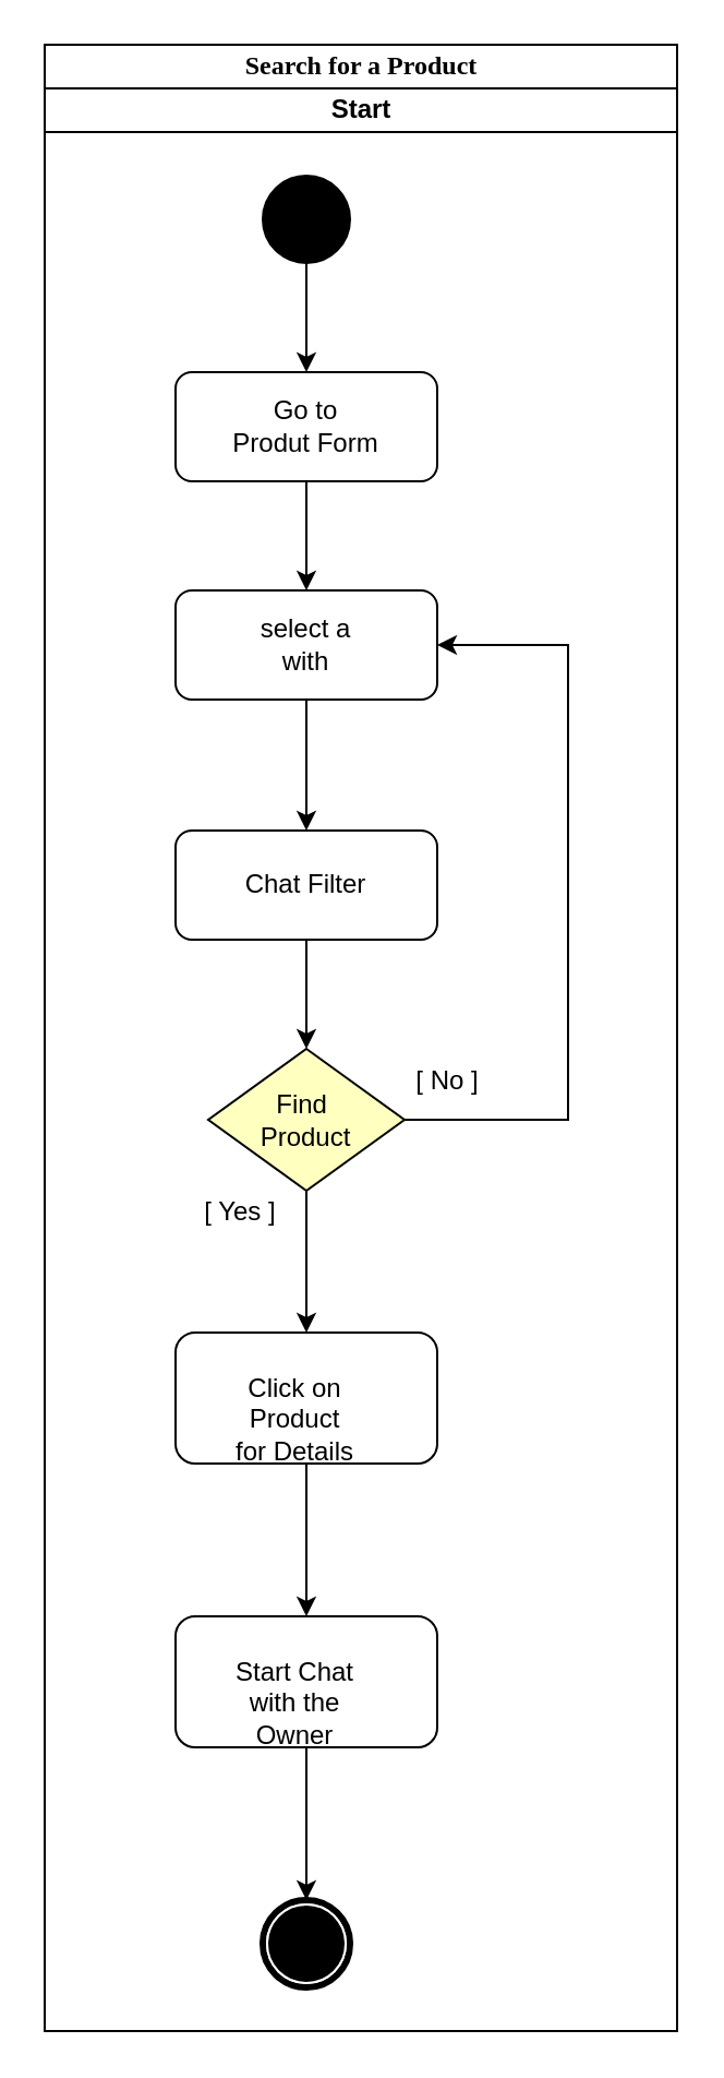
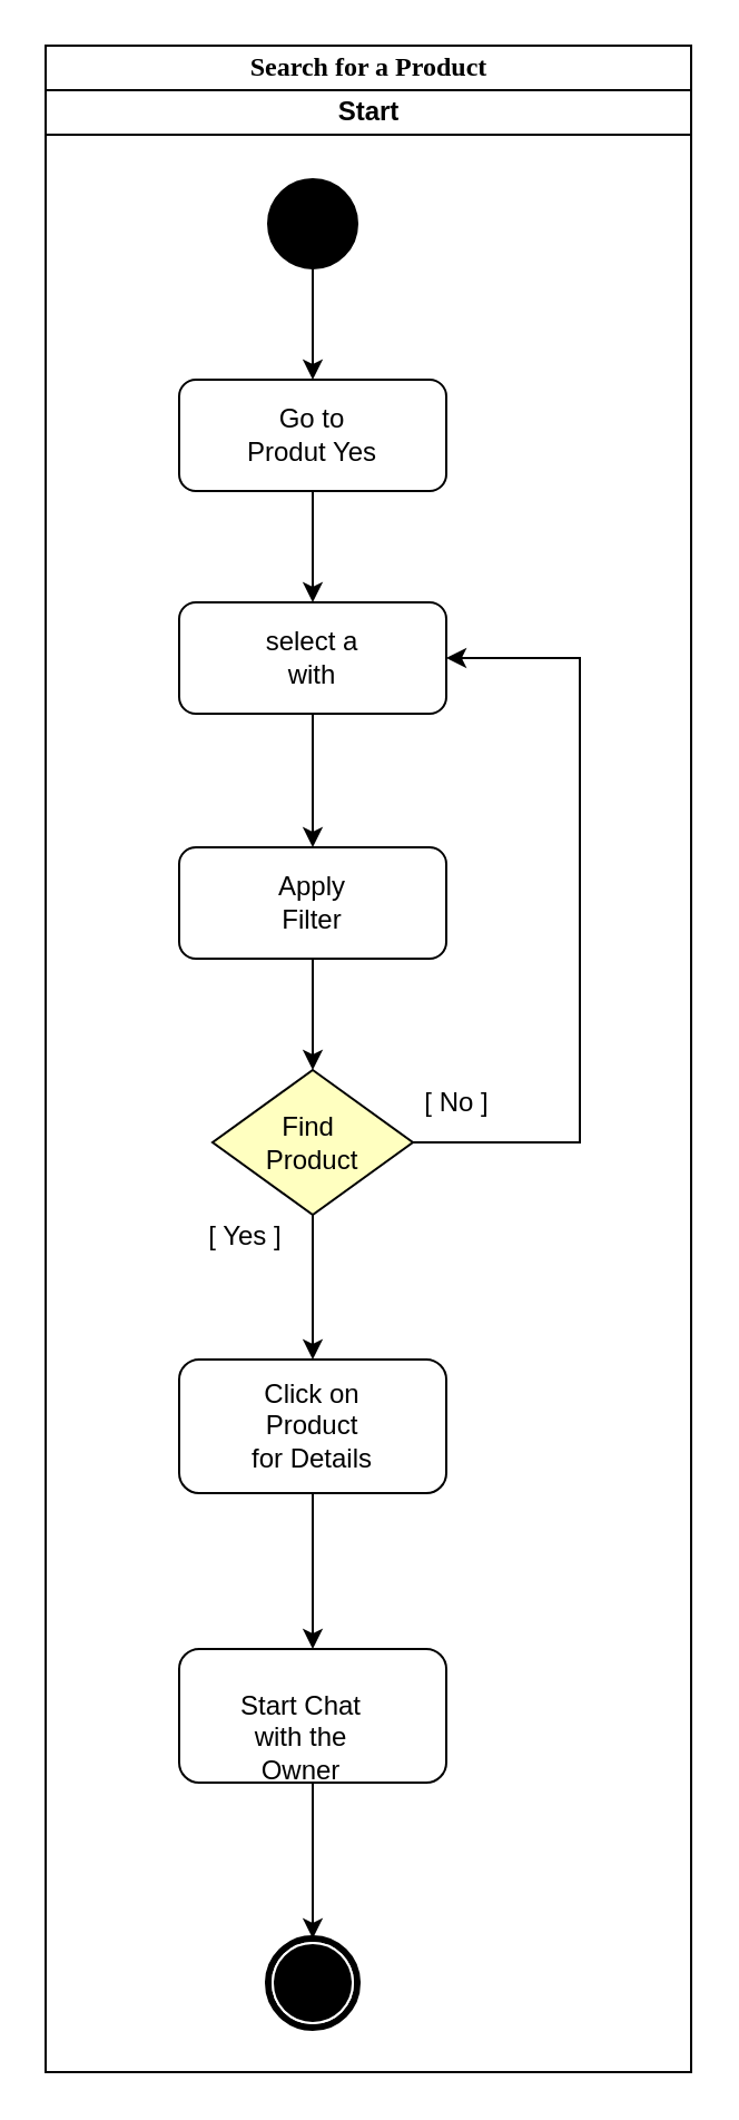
  <mxCell id="0" />
  <mxCell id="1" parent="0" />
  <mxCell id="2" value="Search for a Product" style="swimlane;html=1;childLayout=stackLayout;startSize=20;rounded=0;shadow=0;comic=0;labelBackgroundColor=none;strokeWidth=1;fontFamily=Verdana;fontSize=12;align=center;" parent="1" vertex="1"><mxGeometry x="20" y="20" width="290" height="910" as="geometry" /></mxCell>
  <mxCell id="3" value="Start" style="swimlane;html=1;startSize=20;" parent="2" vertex="1"><mxGeometry y="20" width="290" height="890" as="geometry" /></mxCell>
  <mxCell id="4" value="" style="edgeStyle=orthogonalEdgeStyle;rounded=0;orthogonalLoop=1;jettySize=auto;html=1;" parent="3" source="5" target="8" edge="1"><mxGeometry relative="1" as="geometry" /></mxCell>
  <mxCell id="5" value="" style="ellipse;whiteSpace=wrap;html=1;rounded=0;shadow=0;comic=0;labelBackgroundColor=none;strokeWidth=1;fillColor=#000000;fontFamily=Verdana;fontSize=12;align=center;" parent="3" vertex="1"><mxGeometry x="100" y="40" width="40" height="40" as="geometry" /></mxCell>
  <mxCell id="6" value="" style="shape=mxgraph.bpmn.shape;html=1;verticalLabelPosition=bottom;labelBackgroundColor=#ffffff;verticalAlign=top;perimeter=ellipsePerimeter;outline=end;symbol=terminate;rounded=0;shadow=0;comic=0;strokeWidth=1;fontFamily=Verdana;fontSize=12;align=center;" parent="3" vertex="1"><mxGeometry x="100" y="830" width="40" height="40" as="geometry" /></mxCell>
  <mxCell id="7" value="" style="edgeStyle=orthogonalEdgeStyle;rounded=0;orthogonalLoop=1;jettySize=auto;html=1;" parent="3" source="8" target="12" edge="1"><mxGeometry relative="1" as="geometry" /></mxCell>
  <mxCell id="8" value="" style="rounded=1;whiteSpace=wrap;html=1;" parent="3" vertex="1"><mxGeometry x="60" y="130" width="120" height="50" as="geometry" /></mxCell>
  <mxCell id="9" style="edgeStyle=orthogonalEdgeStyle;rounded=0;orthogonalLoop=1;jettySize=auto;html=1;exitX=0.5;exitY=1;exitDx=0;exitDy=0;" parent="3" source="8" target="8" edge="1"><mxGeometry relative="1" as="geometry" /></mxCell>
- <mxCell id="10" value="Go to Produt Form" style="text;html=1;align=center;verticalAlign=middle;whiteSpace=wrap;rounded=0;" parent="3" vertex="1"><mxGeometry x="85" y="140" width="70" height="30" as="geometry" /></mxCell>
+ <mxCell id="10" value="Go to Produt Yes" style="text;html=1;align=center;verticalAlign=middle;whiteSpace=wrap;rounded=0;" parent="3" vertex="1"><mxGeometry x="85" y="140" width="70" height="30" as="geometry" /></mxCell>
  <mxCell id="11" value="" style="edgeStyle=orthogonalEdgeStyle;rounded=0;orthogonalLoop=1;jettySize=auto;html=1;" parent="3" source="12" target="15" edge="1"><mxGeometry relative="1" as="geometry" /></mxCell>
  <mxCell id="12" value="" style="rounded=1;whiteSpace=wrap;html=1;" parent="3" vertex="1"><mxGeometry x="60" y="230" width="120" height="50" as="geometry" /></mxCell>
  <mxCell id="13" value="select a with" style="text;html=1;align=center;verticalAlign=middle;whiteSpace=wrap;rounded=0;" parent="3" vertex="1"><mxGeometry x="90" y="240" width="60" height="30" as="geometry" /></mxCell>
  <mxCell id="14" value="" style="edgeStyle=orthogonalEdgeStyle;rounded=0;orthogonalLoop=1;jettySize=auto;html=1;" parent="3" source="15" target="19" edge="1"><mxGeometry relative="1" as="geometry" /></mxCell>
  <mxCell id="15" value="" style="rounded=1;whiteSpace=wrap;html=1;" parent="3" vertex="1"><mxGeometry x="60" y="340" width="120" height="50" as="geometry" /></mxCell>
- <mxCell id="16" value="Chat Filter" style="text;html=1;align=center;verticalAlign=middle;whiteSpace=wrap;rounded=0;" parent="3" vertex="1"><mxGeometry x="90" y="345" width="60" height="40" as="geometry" /></mxCell>
+ <mxCell id="16" value="Apply Filter" style="text;html=1;align=center;verticalAlign=middle;whiteSpace=wrap;rounded=0;" parent="3" vertex="1"><mxGeometry x="90" y="345" width="60" height="40" as="geometry" /></mxCell>
  <mxCell id="17" style="edgeStyle=orthogonalEdgeStyle;rounded=0;orthogonalLoop=1;jettySize=auto;html=1;entryX=0.5;entryY=0;entryDx=0;entryDy=0;" parent="3" source="19" target="21" edge="1"><mxGeometry relative="1" as="geometry" /></mxCell>
  <mxCell id="18" style="edgeStyle=orthogonalEdgeStyle;rounded=0;orthogonalLoop=1;jettySize=auto;html=1;entryX=1;entryY=0.5;entryDx=0;entryDy=0;" parent="3" source="19" target="12" edge="1"><mxGeometry relative="1" as="geometry"><mxPoint x="270" y="570" as="targetPoint" /><Array as="points"><mxPoint x="240" y="473" /><mxPoint x="240" y="255" /></Array></mxGeometry></mxCell>
  <mxCell id="19" value="Find&amp;nbsp;&lt;div&gt;Product&lt;/div&gt;" style="rhombus;whiteSpace=wrap;html=1;fontColor=#000000;fillColor=#ffffc0;strokeColor=#000000;" parent="3" vertex="1"><mxGeometry x="75" y="440" width="90" height="65" as="geometry" /></mxCell>
  <mxCell id="20" value="" style="edgeStyle=orthogonalEdgeStyle;rounded=0;orthogonalLoop=1;jettySize=auto;html=1;" parent="3" source="21" target="26" edge="1"><mxGeometry relative="1" as="geometry" /></mxCell>
  <mxCell id="21" value="" style="rounded=1;whiteSpace=wrap;html=1;" parent="3" vertex="1"><mxGeometry x="60" y="570" width="120" height="60" as="geometry" /></mxCell>
  <mxCell id="22" value="[ Yes ]" style="text;html=1;align=center;verticalAlign=middle;whiteSpace=wrap;rounded=0;" parent="3" vertex="1"><mxGeometry x="60" y="500" width="60" height="30" as="geometry" /></mxCell>
  <mxCell id="23" value="[ No ]" style="text;html=1;align=center;verticalAlign=middle;whiteSpace=wrap;rounded=0;" parent="3" vertex="1"><mxGeometry x="155" y="440" width="60" height="30" as="geometry" /></mxCell>
- <mxCell id="24" value="Click on Product for Details" style="text;html=1;align=center;verticalAlign=middle;whiteSpace=wrap;rounded=0;" parent="3" vertex="1"><mxGeometry x="85" y="595" width="60" height="30" as="geometry" /></mxCell>
+ <mxCell id="24" value="Click on Product for Details" style="text;html=1;align=center;verticalAlign=middle;whiteSpace=wrap;rounded=0;" parent="3" vertex="1"><mxGeometry x="90" y="585" width="60" height="30" as="geometry" /></mxCell>
  <mxCell id="25" value="" style="edgeStyle=orthogonalEdgeStyle;rounded=0;orthogonalLoop=1;jettySize=auto;html=1;" parent="3" source="26" target="6" edge="1"><mxGeometry relative="1" as="geometry" /></mxCell>
  <mxCell id="26" value="" style="rounded=1;whiteSpace=wrap;html=1;" parent="3" vertex="1"><mxGeometry x="60" y="700" width="120" height="60" as="geometry" /></mxCell>
  <mxCell id="27" value="Start Chat with the Owner" style="text;html=1;align=center;verticalAlign=middle;whiteSpace=wrap;rounded=0;" parent="3" vertex="1"><mxGeometry x="85" y="725" width="60" height="30" as="geometry" /></mxCell>
